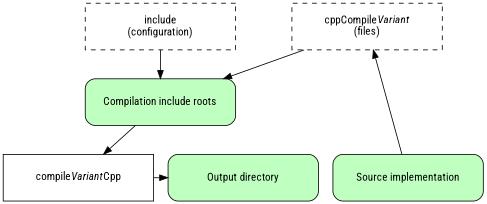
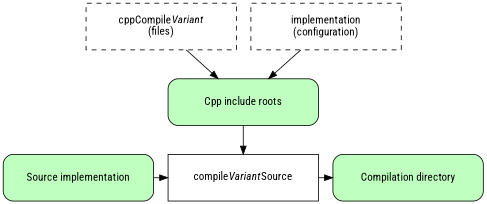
  digraph {
    fontname="Roboto Condensed"
    node [fixedsize=true fontname="Roboto Condensed" shape=rectangle style="rounded,filled"]
    edge [fontname="Roboto Condensed"]
    n1 [height=0.8 label=<cppCompile<i>Variant</i><br/>(files)> style=dashed width=2.6]
-   n2 [height=0.8 label="include\n(configuration)" style=dashed width=2.6]
-   n3 [fillcolor="#bfffbf" height=0.8 label="Compilation include roots" width=2.6]
+   n2 [height=0.8 label="implementation\n(configuration)" style=dashed width=2.6]
+   n3 [fillcolor="#bfffbf" height=0.8 label="Cpp include roots" width=2.6]
    n4 [fillcolor="#bfffbf" height=0.8 label="Source implementation" width=2.6]
-   n5 [height=0.8 label=<compile<i>Variant</i>Cpp> width=2.6 style=""]
-   n6 [fillcolor="#bfffbf" height=0.8 label="Output directory" width=2.6]
+   n5 [height=0.8 label=<compile<i>Variant</i>Source> width=2.6 style=""]
+   n6 [fillcolor="#bfffbf" height=0.8 label="Compilation directory" width=2.6]
    subgraph sub_1 {
      n3
      subgraph sub_2 {
        rank=same
        n1
        n2
      }
    }
    subgraph sub_3 {
      n3
    }
    subgraph sub_4 {
      n3
      subgraph sub_5 {
        rank=same
        n4
        n5
        n6
      }
    }
    n1 -> n3
    n2 -> n3
    n3 -> n5
-   n4 -> n1
+   n4 -> n5
    n5 -> n6
  }
